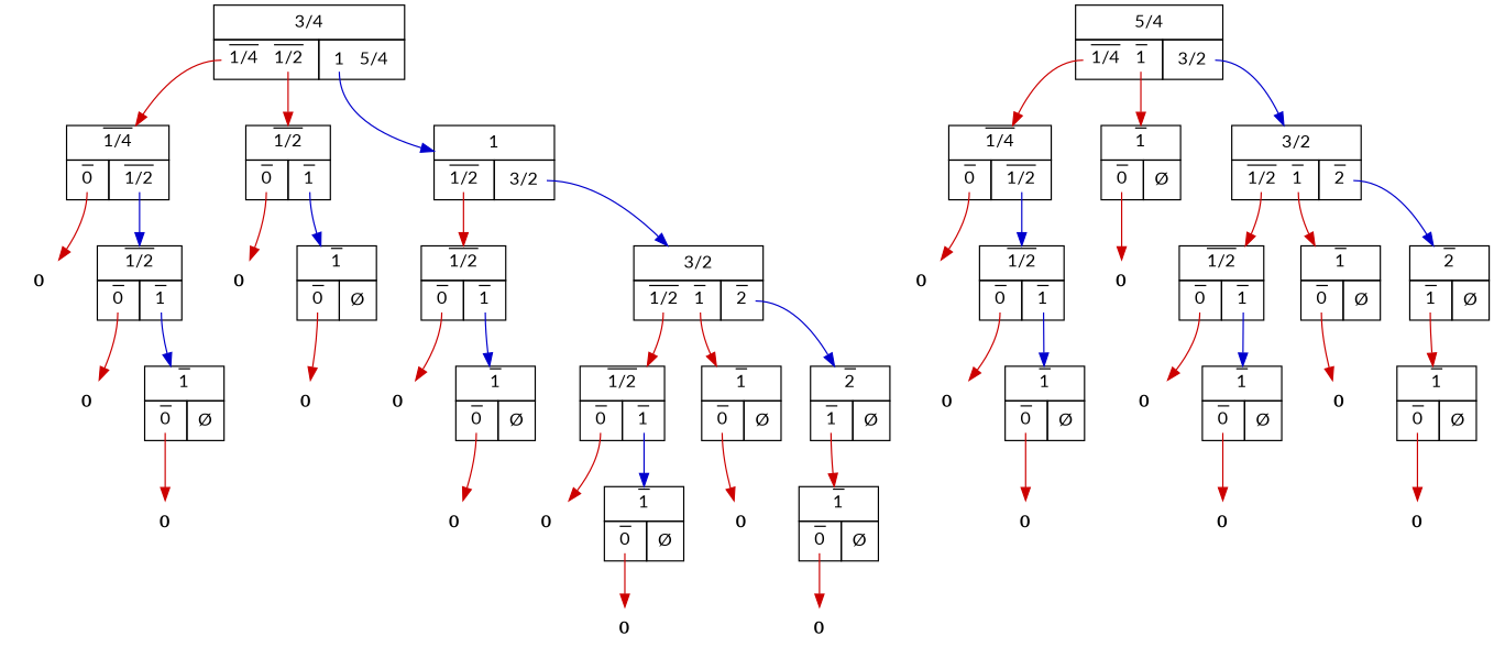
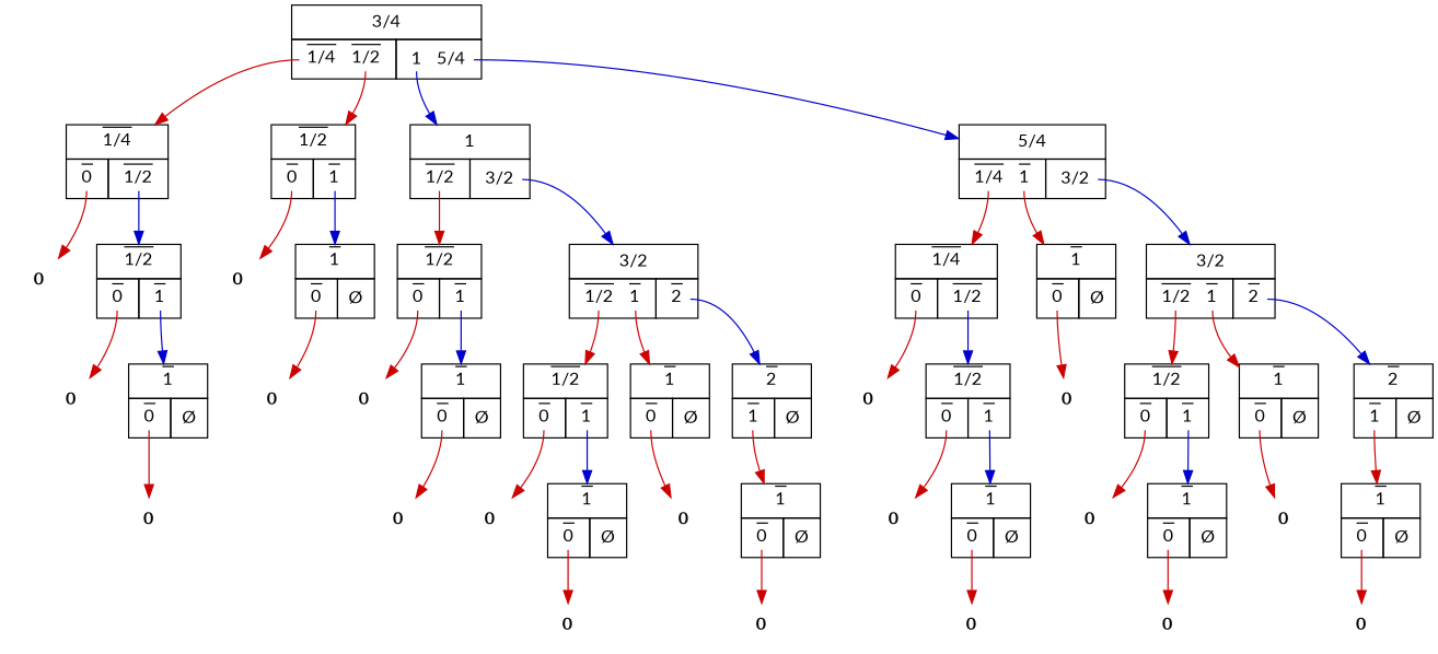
  digraph {
    fontname=Lato
    node [margin=0 shape=none fontname=Lato]
    edge [color=red3 dir=forward tailport="0,1" fontname=Lato]
    n1 [label=<<TABLE BORDER="0" CELLBORDER="1" CELLSPACING="0" CELLPADDING="4">          <TR><TD  CELLPADDING="5pt" COLSPAN="2">3/4</TD></TR>          <TR><TD PORT="L"> <TABLE BORDER="0" CELLBORDER="0" CELLPADDING="0"><TR><TD CELLPADDING="1pt" PORT="1/4,1"> <o>1/4</o> </TD> &nbsp; <TD CELLPADDING="1pt" PORT="1/2,2"> <o>1/2</o> </TD> &nbsp; </TR></TABLE> </TD><TD PORT="R"> <TABLE BORDER="0" CELLBORDER="0" CELLPADDING="0"><TR><TD CELLPADDING="1pt"  PORT="1,1"> 1 </TD> &nbsp; <TD CELLPADDING="1pt"  PORT="5/4,2"> 5/4 </TD> &nbsp; </TR></TABLE> </TD></TR>          </TABLE>>]
    n2 [label=<<TABLE BORDER="0" CELLBORDER="1" CELLSPACING="0" CELLPADDING="4">          <TR><TD  CELLPADDING="5pt" COLSPAN="2"><o>1/4</o></TD></TR>          <TR><TD PORT="L"> <TABLE BORDER="0" CELLBORDER="0" CELLPADDING="0"><TR><TD CELLPADDING="1pt" PORT="0,1"> <o>0</o> </TD> &nbsp; </TR></TABLE> </TD><TD PORT="R"> <TABLE BORDER="0" CELLBORDER="0" CELLPADDING="0"><TR><TD CELLPADDING="1pt"  PORT="1/2,1"> <o>1/2</o> </TD> &nbsp; </TR></TABLE> </TD></TR>          </TABLE>>]
    n3 [label=<<TABLE BORDER="0" CELLBORDER="1" CELLSPACING="0" CELLPADDING="4">          <TR><TD  CELLPADDING="5pt" COLSPAN="2"><o>1/2</o></TD></TR>          <TR><TD PORT="L"> <TABLE BORDER="0" CELLBORDER="0" CELLPADDING="0"><TR><TD CELLPADDING="1pt" PORT="0,1"> <o>0</o> </TD> &nbsp; </TR></TABLE> </TD><TD PORT="R"> <TABLE BORDER="0" CELLBORDER="0" CELLPADDING="0"><TR><TD CELLPADDING="1pt"  PORT="1,1"> <o>1</o> </TD> &nbsp; </TR></TABLE> </TD></TR>          </TABLE>>]
    n4 [label=<<TABLE BORDER="0" CELLBORDER="1" CELLSPACING="0" CELLPADDING="4">          <TR><TD  CELLPADDING="5pt" COLSPAN="2">1</TD></TR>          <TR><TD PORT="L"> <TABLE BORDER="0" CELLBORDER="0" CELLPADDING="0"><TR><TD CELLPADDING="1pt" PORT="1/2,1"> <o>1/2</o> </TD> &nbsp; </TR></TABLE> </TD><TD PORT="R"> <TABLE BORDER="0" CELLBORDER="0" CELLPADDING="0"><TR><TD CELLPADDING="1pt"  PORT="3/2,1"> 3/2 </TD> &nbsp; </TR></TABLE> </TD></TR>          </TABLE>>]
    n5 [label=<<TABLE BORDER="0" CELLBORDER="1" CELLSPACING="0" CELLPADDING="4">          <TR><TD  CELLPADDING="5pt" COLSPAN="2">5/4</TD></TR>          <TR><TD PORT="L"> <TABLE BORDER="0" CELLBORDER="0" CELLPADDING="0"><TR><TD CELLPADDING="1pt" PORT="1/4,1"> <o>1/4</o> </TD> &nbsp; <TD CELLPADDING="1pt" PORT="1,2"> <o>1</o> </TD> &nbsp; </TR></TABLE> </TD><TD PORT="R"> <TABLE BORDER="0" CELLBORDER="0" CELLPADDING="0"><TR><TD CELLPADDING="1pt"  PORT="3/2,1"> 3/2 </TD> &nbsp; </TR></TABLE> </TD></TR>          </TABLE>>]
    n6 [label=<<B>0</B>>]
    n7 [label=<<TABLE BORDER="0" CELLBORDER="1" CELLSPACING="0" CELLPADDING="4">          <TR><TD  CELLPADDING="5pt" COLSPAN="2"><o>1/2</o></TD></TR>          <TR><TD PORT="L"> <TABLE BORDER="0" CELLBORDER="0" CELLPADDING="0"><TR><TD CELLPADDING="1pt" PORT="0,1"> <o>0</o> </TD> &nbsp; </TR></TABLE> </TD><TD PORT="R"> <TABLE BORDER="0" CELLBORDER="0" CELLPADDING="0"><TR><TD CELLPADDING="1pt"  PORT="1,1"> <o>1</o> </TD> &nbsp; </TR></TABLE> </TD></TR>          </TABLE>>]
    n8 [label=<<B>0</B>>]
    n9 [label=<<TABLE BORDER="0" CELLBORDER="1" CELLSPACING="0" CELLPADDING="4">          <TR><TD  CELLPADDING="5pt" COLSPAN="2"><o>1</o></TD></TR>          <TR><TD PORT="L"> <TABLE BORDER="0" CELLBORDER="0" CELLPADDING="0"><TR><TD CELLPADDING="1pt" PORT="0,1"> <o>0</o> </TD> &nbsp; </TR></TABLE> </TD><TD PORT="R"> Ø </TD></TR>          </TABLE>>]
    n10 [label=<<B>0</B>>]
    n11 [label=<<B>0</B>>]
    n12 [label=<<TABLE BORDER="0" CELLBORDER="1" CELLSPACING="0" CELLPADDING="4">          <TR><TD  CELLPADDING="5pt" COLSPAN="2"><o>1</o></TD></TR>          <TR><TD PORT="L"> <TABLE BORDER="0" CELLBORDER="0" CELLPADDING="0"><TR><TD CELLPADDING="1pt" PORT="0,1"> <o>0</o> </TD> &nbsp; </TR></TABLE> </TD><TD PORT="R"> Ø </TD></TR>          </TABLE>>]
    n13 [label=<<B>0</B>>]
    n14 [label=<<TABLE BORDER="0" CELLBORDER="1" CELLSPACING="0" CELLPADDING="4">          <TR><TD  CELLPADDING="5pt" COLSPAN="2"><o>1/2</o></TD></TR>          <TR><TD PORT="L"> <TABLE BORDER="0" CELLBORDER="0" CELLPADDING="0"><TR><TD CELLPADDING="1pt" PORT="0,1"> <o>0</o> </TD> &nbsp; </TR></TABLE> </TD><TD PORT="R"> <TABLE BORDER="0" CELLBORDER="0" CELLPADDING="0"><TR><TD CELLPADDING="1pt"  PORT="1,1"> <o>1</o> </TD> &nbsp; </TR></TABLE> </TD></TR>          </TABLE>>]
    n15 [label=<<TABLE BORDER="0" CELLBORDER="1" CELLSPACING="0" CELLPADDING="4">          <TR><TD  CELLPADDING="5pt" COLSPAN="2">3/2</TD></TR>          <TR><TD PORT="L"> <TABLE BORDER="0" CELLBORDER="0" CELLPADDING="0"><TR><TD CELLPADDING="1pt" PORT="1/2,1"> <o>1/2</o> </TD> &nbsp; <TD CELLPADDING="1pt" PORT="1,2"> <o>1</o> </TD> &nbsp; </TR></TABLE> </TD><TD PORT="R"> <TABLE BORDER="0" CELLBORDER="0" CELLPADDING="0"><TR><TD CELLPADDING="1pt"  PORT="2,1"> <o>2</o> </TD> &nbsp; </TR></TABLE> </TD></TR>          </TABLE>>]
    n16 [label=<<B>0</B>>]
    n17 [label=<<TABLE BORDER="0" CELLBORDER="1" CELLSPACING="0" CELLPADDING="4">          <TR><TD  CELLPADDING="5pt" COLSPAN="2"><o>1</o></TD></TR>          <TR><TD PORT="L"> <TABLE BORDER="0" CELLBORDER="0" CELLPADDING="0"><TR><TD CELLPADDING="1pt" PORT="0,1"> <o>0</o> </TD> &nbsp; </TR></TABLE> </TD><TD PORT="R"> Ø </TD></TR>          </TABLE>>]
    n18 [label=<<B>0</B>>]
    n19 [label=<<TABLE BORDER="0" CELLBORDER="1" CELLSPACING="0" CELLPADDING="4">          <TR><TD  CELLPADDING="5pt" COLSPAN="2"><o>1/2</o></TD></TR>          <TR><TD PORT="L"> <TABLE BORDER="0" CELLBORDER="0" CELLPADDING="0"><TR><TD CELLPADDING="1pt" PORT="0,1"> <o>0</o> </TD> &nbsp; </TR></TABLE> </TD><TD PORT="R"> <TABLE BORDER="0" CELLBORDER="0" CELLPADDING="0"><TR><TD CELLPADDING="1pt"  PORT="1,1"> <o>1</o> </TD> &nbsp; </TR></TABLE> </TD></TR>          </TABLE>>]
    n20 [label=<<TABLE BORDER="0" CELLBORDER="1" CELLSPACING="0" CELLPADDING="4">          <TR><TD  CELLPADDING="5pt" COLSPAN="2"><o>1</o></TD></TR>          <TR><TD PORT="L"> <TABLE BORDER="0" CELLBORDER="0" CELLPADDING="0"><TR><TD CELLPADDING="1pt" PORT="0,1"> <o>0</o> </TD> &nbsp; </TR></TABLE> </TD><TD PORT="R"> Ø </TD></TR>          </TABLE>>]
    n21 [label=<<TABLE BORDER="0" CELLBORDER="1" CELLSPACING="0" CELLPADDING="4">          <TR><TD  CELLPADDING="5pt" COLSPAN="2"><o>2</o></TD></TR>          <TR><TD PORT="L"> <TABLE BORDER="0" CELLBORDER="0" CELLPADDING="0"><TR><TD CELLPADDING="1pt" PORT="1,1"> <o>1</o> </TD> &nbsp; </TR></TABLE> </TD><TD PORT="R"> Ø </TD></TR>          </TABLE>>]
    n22 [label=<<B>0</B>>]
    n23 [label=<<TABLE BORDER="0" CELLBORDER="1" CELLSPACING="0" CELLPADDING="4">          <TR><TD  CELLPADDING="5pt" COLSPAN="2"><o>1</o></TD></TR>          <TR><TD PORT="L"> <TABLE BORDER="0" CELLBORDER="0" CELLPADDING="0"><TR><TD CELLPADDING="1pt" PORT="0,1"> <o>0</o> </TD> &nbsp; </TR></TABLE> </TD><TD PORT="R"> Ø </TD></TR>          </TABLE>>]
    n24 [label=<<B>0</B>>]
    n25 [label=<<B>0</B>>]
    n26 [label=<<TABLE BORDER="0" CELLBORDER="1" CELLSPACING="0" CELLPADDING="4">          <TR><TD  CELLPADDING="5pt" COLSPAN="2"><o>1</o></TD></TR>          <TR><TD PORT="L"> <TABLE BORDER="0" CELLBORDER="0" CELLPADDING="0"><TR><TD CELLPADDING="1pt" PORT="0,1"> <o>0</o> </TD> &nbsp; </TR></TABLE> </TD><TD PORT="R"> Ø </TD></TR>          </TABLE>>]
    n27 [label=<<B>0</B>>]
    n28 [label=<<TABLE BORDER="0" CELLBORDER="1" CELLSPACING="0" CELLPADDING="4">          <TR><TD  CELLPADDING="5pt" COLSPAN="2"><o>1/4</o></TD></TR>          <TR><TD PORT="L"> <TABLE BORDER="0" CELLBORDER="0" CELLPADDING="0"><TR><TD CELLPADDING="1pt" PORT="0,1"> <o>0</o> </TD> &nbsp; </TR></TABLE> </TD><TD PORT="R"> <TABLE BORDER="0" CELLBORDER="0" CELLPADDING="0"><TR><TD CELLPADDING="1pt"  PORT="1/2,1"> <o>1/2</o> </TD> &nbsp; </TR></TABLE> </TD></TR>          </TABLE>>]
    n29 [label=<<TABLE BORDER="0" CELLBORDER="1" CELLSPACING="0" CELLPADDING="4">          <TR><TD  CELLPADDING="5pt" COLSPAN="2"><o>1</o></TD></TR>          <TR><TD PORT="L"> <TABLE BORDER="0" CELLBORDER="0" CELLPADDING="0"><TR><TD CELLPADDING="1pt" PORT="0,1"> <o>0</o> </TD> &nbsp; </TR></TABLE> </TD><TD PORT="R"> Ø </TD></TR>          </TABLE>>]
    n30 [label=<<TABLE BORDER="0" CELLBORDER="1" CELLSPACING="0" CELLPADDING="4">          <TR><TD  CELLPADDING="5pt" COLSPAN="2">3/2</TD></TR>          <TR><TD PORT="L"> <TABLE BORDER="0" CELLBORDER="0" CELLPADDING="0"><TR><TD CELLPADDING="1pt" PORT="1/2,1"> <o>1/2</o> </TD> &nbsp; <TD CELLPADDING="1pt" PORT="1,2"> <o>1</o> </TD> &nbsp; </TR></TABLE> </TD><TD PORT="R"> <TABLE BORDER="0" CELLBORDER="0" CELLPADDING="0"><TR><TD CELLPADDING="1pt"  PORT="2,1"> <o>2</o> </TD> &nbsp; </TR></TABLE> </TD></TR>          </TABLE>>]
    n31 [label=<<B>0</B>>]
    n32 [label=<<TABLE BORDER="0" CELLBORDER="1" CELLSPACING="0" CELLPADDING="4">          <TR><TD  CELLPADDING="5pt" COLSPAN="2"><o>1/2</o></TD></TR>          <TR><TD PORT="L"> <TABLE BORDER="0" CELLBORDER="0" CELLPADDING="0"><TR><TD CELLPADDING="1pt" PORT="0,1"> <o>0</o> </TD> &nbsp; </TR></TABLE> </TD><TD PORT="R"> <TABLE BORDER="0" CELLBORDER="0" CELLPADDING="0"><TR><TD CELLPADDING="1pt"  PORT="1,1"> <o>1</o> </TD> &nbsp; </TR></TABLE> </TD></TR>          </TABLE>>]
    n33 [label=<<B>0</B>>]
    n34 [label=<<TABLE BORDER="0" CELLBORDER="1" CELLSPACING="0" CELLPADDING="4">          <TR><TD  CELLPADDING="5pt" COLSPAN="2"><o>1</o></TD></TR>          <TR><TD PORT="L"> <TABLE BORDER="0" CELLBORDER="0" CELLPADDING="0"><TR><TD CELLPADDING="1pt" PORT="0,1"> <o>0</o> </TD> &nbsp; </TR></TABLE> </TD><TD PORT="R"> Ø </TD></TR>          </TABLE>>]
    n35 [label=<<B>0</B>>]
    n36 [label=<<B>0</B>>]
    n37 [label=<<TABLE BORDER="0" CELLBORDER="1" CELLSPACING="0" CELLPADDING="4">          <TR><TD  CELLPADDING="5pt" COLSPAN="2"><o>1/2</o></TD></TR>          <TR><TD PORT="L"> <TABLE BORDER="0" CELLBORDER="0" CELLPADDING="0"><TR><TD CELLPADDING="1pt" PORT="0,1"> <o>0</o> </TD> &nbsp; </TR></TABLE> </TD><TD PORT="R"> <TABLE BORDER="0" CELLBORDER="0" CELLPADDING="0"><TR><TD CELLPADDING="1pt"  PORT="1,1"> <o>1</o> </TD> &nbsp; </TR></TABLE> </TD></TR>          </TABLE>>]
    n38 [label=<<TABLE BORDER="0" CELLBORDER="1" CELLSPACING="0" CELLPADDING="4">          <TR><TD  CELLPADDING="5pt" COLSPAN="2"><o>1</o></TD></TR>          <TR><TD PORT="L"> <TABLE BORDER="0" CELLBORDER="0" CELLPADDING="0"><TR><TD CELLPADDING="1pt" PORT="0,1"> <o>0</o> </TD> &nbsp; </TR></TABLE> </TD><TD PORT="R"> Ø </TD></TR>          </TABLE>>]
    n39 [label=<<TABLE BORDER="0" CELLBORDER="1" CELLSPACING="0" CELLPADDING="4">          <TR><TD  CELLPADDING="5pt" COLSPAN="2"><o>2</o></TD></TR>          <TR><TD PORT="L"> <TABLE BORDER="0" CELLBORDER="0" CELLPADDING="0"><TR><TD CELLPADDING="1pt" PORT="1,1"> <o>1</o> </TD> &nbsp; </TR></TABLE> </TD><TD PORT="R"> Ø </TD></TR>          </TABLE>>]
    n40 [label=<<B>0</B>>]
    n41 [label=<<TABLE BORDER="0" CELLBORDER="1" CELLSPACING="0" CELLPADDING="4">          <TR><TD  CELLPADDING="5pt" COLSPAN="2"><o>1</o></TD></TR>          <TR><TD PORT="L"> <TABLE BORDER="0" CELLBORDER="0" CELLPADDING="0"><TR><TD CELLPADDING="1pt" PORT="0,1"> <o>0</o> </TD> &nbsp; </TR></TABLE> </TD><TD PORT="R"> Ø </TD></TR>          </TABLE>>]
    n42 [label=<<B>0</B>>]
    n43 [label=<<B>0</B>>]
    n44 [label=<<TABLE BORDER="0" CELLBORDER="1" CELLSPACING="0" CELLPADDING="4">          <TR><TD  CELLPADDING="5pt" COLSPAN="2"><o>1</o></TD></TR>          <TR><TD PORT="L"> <TABLE BORDER="0" CELLBORDER="0" CELLPADDING="0"><TR><TD CELLPADDING="1pt" PORT="0,1"> <o>0</o> </TD> &nbsp; </TR></TABLE> </TD><TD PORT="R"> Ø </TD></TR>          </TABLE>>]
    n45 [label=<<B>0</B>>]
    n1 -> n2 [tailport="1/4,1"]
    n1 -> n3 [tailport="1/2,2"]
    n1 -> n4 [color=blue3 tailport="1,1"]
+   n1 -> n5 [color=blue3 tailport="5/4,2"]
    n2 -> n6
    n2 -> n7 [color=blue3 tailport="1/2,1"]
    n3 -> n11
    n3 -> n12 [color=blue3 tailport="1,1"]
    n4 -> n14 [tailport="1/2,1"]
    n4 -> n15 [color=blue3 tailport="3/2,1"]
    n5 -> n28 [tailport="1/4,1"]
    n5 -> n29 [tailport="1,2"]
    n5 -> n30 [color=blue3 tailport="3/2,1"]
    n7 -> n8
    n7 -> n9 [color=blue3 tailport="1,1"]
    n9 -> n10
    n12 -> n13
    n14 -> n16
    n14 -> n17 [color=blue3 tailport="1,1"]
    n15 -> n19 [tailport="1/2,1"]
    n15 -> n20 [tailport="1,2"]
    n15 -> n21 [color=blue3 tailport="2,1"]
    n17 -> n18
    n19 -> n22
    n19 -> n23 [color=blue3 tailport="1,1"]
    n20 -> n25
    n21 -> n26 [tailport="1,1"]
    n23 -> n24
    n26 -> n27
    n28 -> n31
    n28 -> n32 [color=blue3 tailport="1/2,1"]
    n29 -> n36
    n30 -> n37 [tailport="1/2,1"]
    n30 -> n38 [tailport="1,2"]
    n30 -> n39 [color=blue3 tailport="2,1"]
    n32 -> n33
    n32 -> n34 [color=blue3 tailport="1,1"]
    n34 -> n35
    n37 -> n40
    n37 -> n41 [color=blue3 tailport="1,1"]
    n38 -> n43
    n39 -> n44 [tailport="1,1"]
    n41 -> n42
    n44 -> n45
  }
